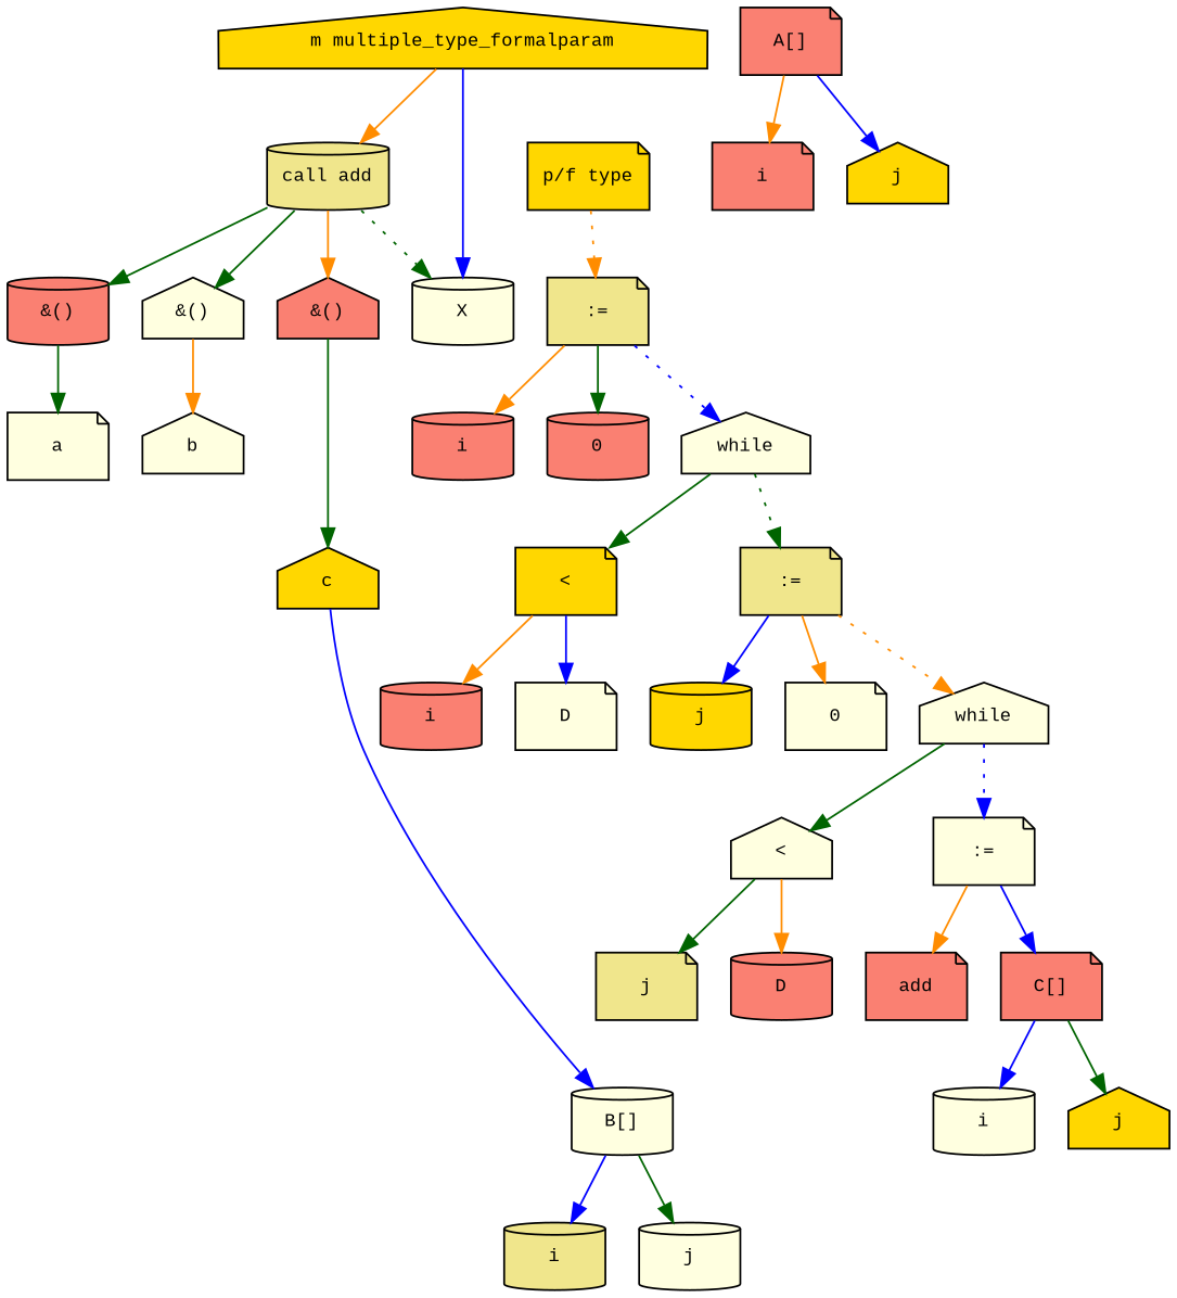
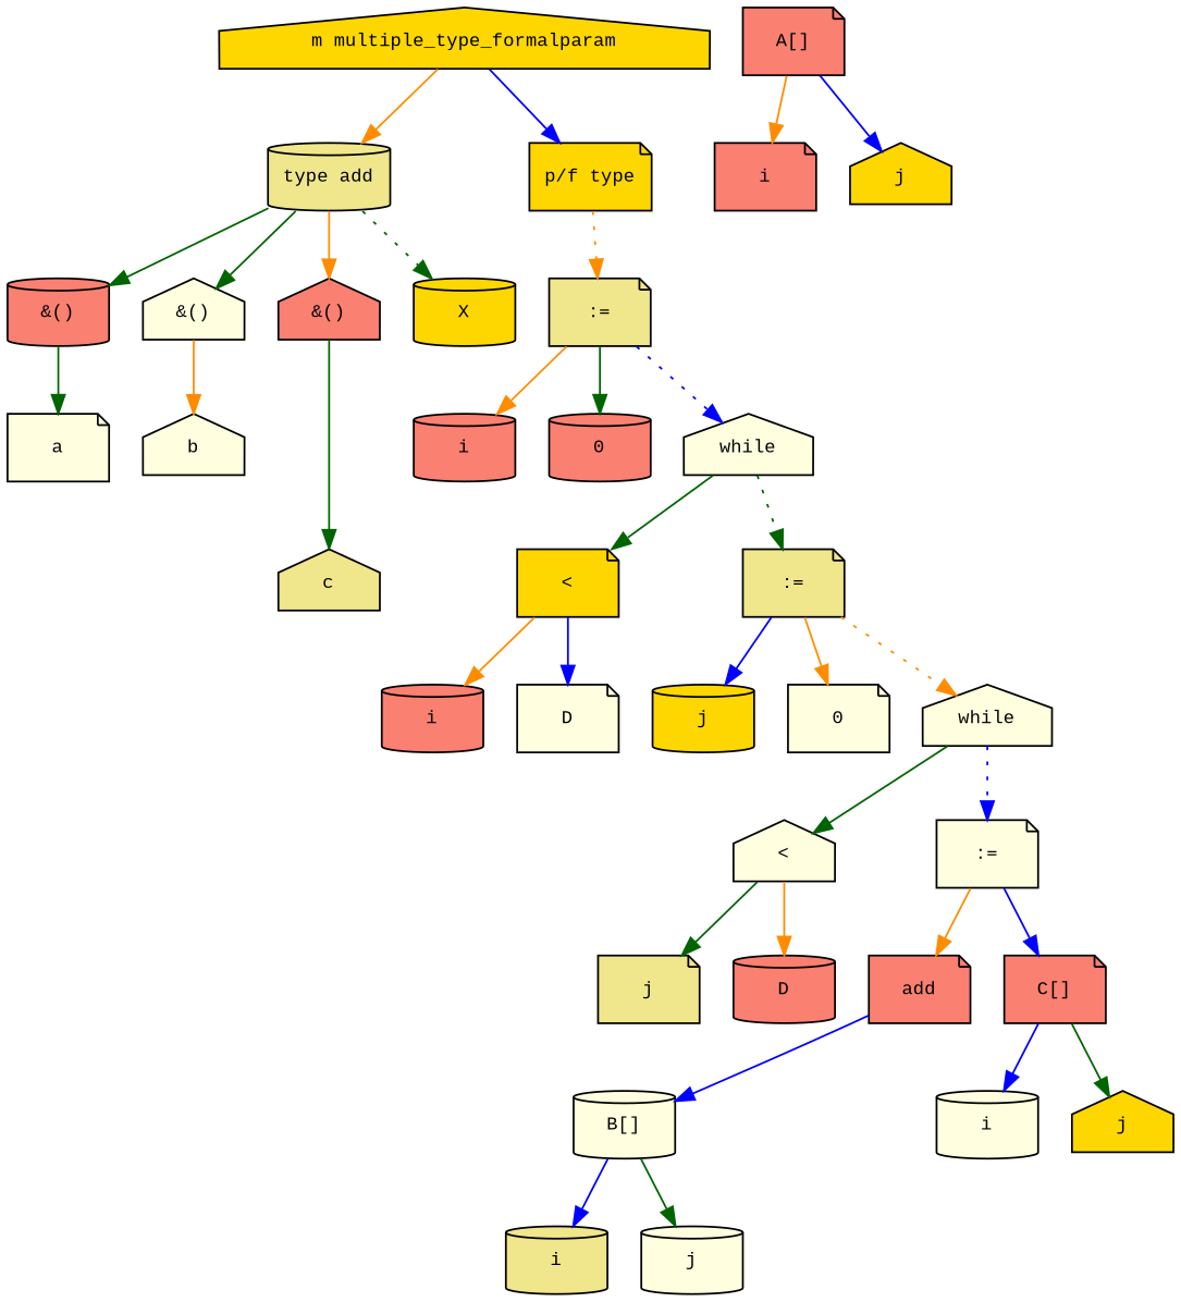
  digraph {
    fontname="Times New Roman"
    fontsize=10
    node [fillcolor=lightyellow fontname="Courier New" fontsize=10 shape=note style=filled]
    edge [color=darkgreen fontname="Times New Roman" fontsize=10]
    n1 [fillcolor=gold label="m multiple_type_formalparam" shape=house]
-   n2 [fillcolor=khaki label="call add" shape=cylinder]
+   n2 [fillcolor=khaki label="type add" shape=cylinder]
    n3 [fillcolor=gold label="p/f type"]
    n4 [fillcolor=salmon label="&()" shape=cylinder]
    n5 [label="&()" shape=house]
    n6 [fillcolor=salmon label="&()" shape=house]
-   n7 [label=X shape=cylinder]
+   n7 [fillcolor=gold label=X shape=cylinder]
    n8 [fillcolor=khaki label=":="]
    n9 [label=a]
    n10 [label=b shape=house]
-   n11 [fillcolor=gold label=c shape=house]
+   n11 [fillcolor=khaki label=c shape=house]
    n12 [fillcolor=salmon label=i shape=cylinder]
    n13 [fillcolor=salmon label=0 shape=cylinder]
    n14 [label=while shape=house]
    n15 [fillcolor=gold label="<"]
    n16 [fillcolor=khaki label=":="]
    n17 [fillcolor=salmon label=i shape=cylinder]
    n18 [label=D]
    n19 [fillcolor=gold label=j shape=cylinder]
    n20 [label=0]
    n21 [label=while shape=house]
    n22 [label="<" shape=house]
    n23 [label=":="]
    n24 [fillcolor=khaki label=j]
    n25 [fillcolor=salmon label=D shape=cylinder]
    n26 [fillcolor=salmon label="C[]"]
    n27 [fillcolor=salmon label=add]
    n28 [label=i shape=cylinder]
    n29 [fillcolor=gold label=j shape=house]
    n30 [label="B[]" shape=cylinder]
    n31 [fillcolor=salmon label="A[]"]
    n32 [fillcolor=salmon label=i]
    n33 [fillcolor=gold label=j shape=house]
    n34 [fillcolor=khaki label=i shape=cylinder]
    n35 [label=j shape=cylinder]
    n1 -> n2 [color=darkorange style=solid]
-   n1 -> n7 [color=blue]
+   n1 -> n3 [color=blue]
    n2 -> n4
    n2 -> n5
    n2 -> n6 [color=darkorange]
    n2 -> n7 [style=dotted]
    n3 -> n8 [color=darkorange style=dotted]
    n4 -> n9
    n5 -> n10 [color=darkorange]
    n6 -> n11
    n8 -> n12 [color=darkorange]
    n8 -> n13
    n8 -> n14 [color=blue style=dotted]
    n14 -> n15
    n14 -> n16 [style=dotted]
    n15 -> n17 [color=darkorange]
    n15 -> n18 [color=blue]
    n16 -> n19 [color=blue]
    n16 -> n20 [color=darkorange]
    n16 -> n21 [color=darkorange style=dotted]
    n21 -> n22
    n21 -> n23 [color=blue style=dotted]
    n22 -> n24
    n22 -> n25 [color=darkorange]
    n23 -> n26 [color=blue]
    n23 -> n27 [color=darkorange]
    n26 -> n28 [color=blue]
    n26 -> n29
-   n11 -> n30 [color=blue]
+   n27 -> n30 [color=blue]
    n30 -> n34 [color=blue]
    n30 -> n35
    n31 -> n32 [color=darkorange]
    n31 -> n33 [color=blue]
  }
